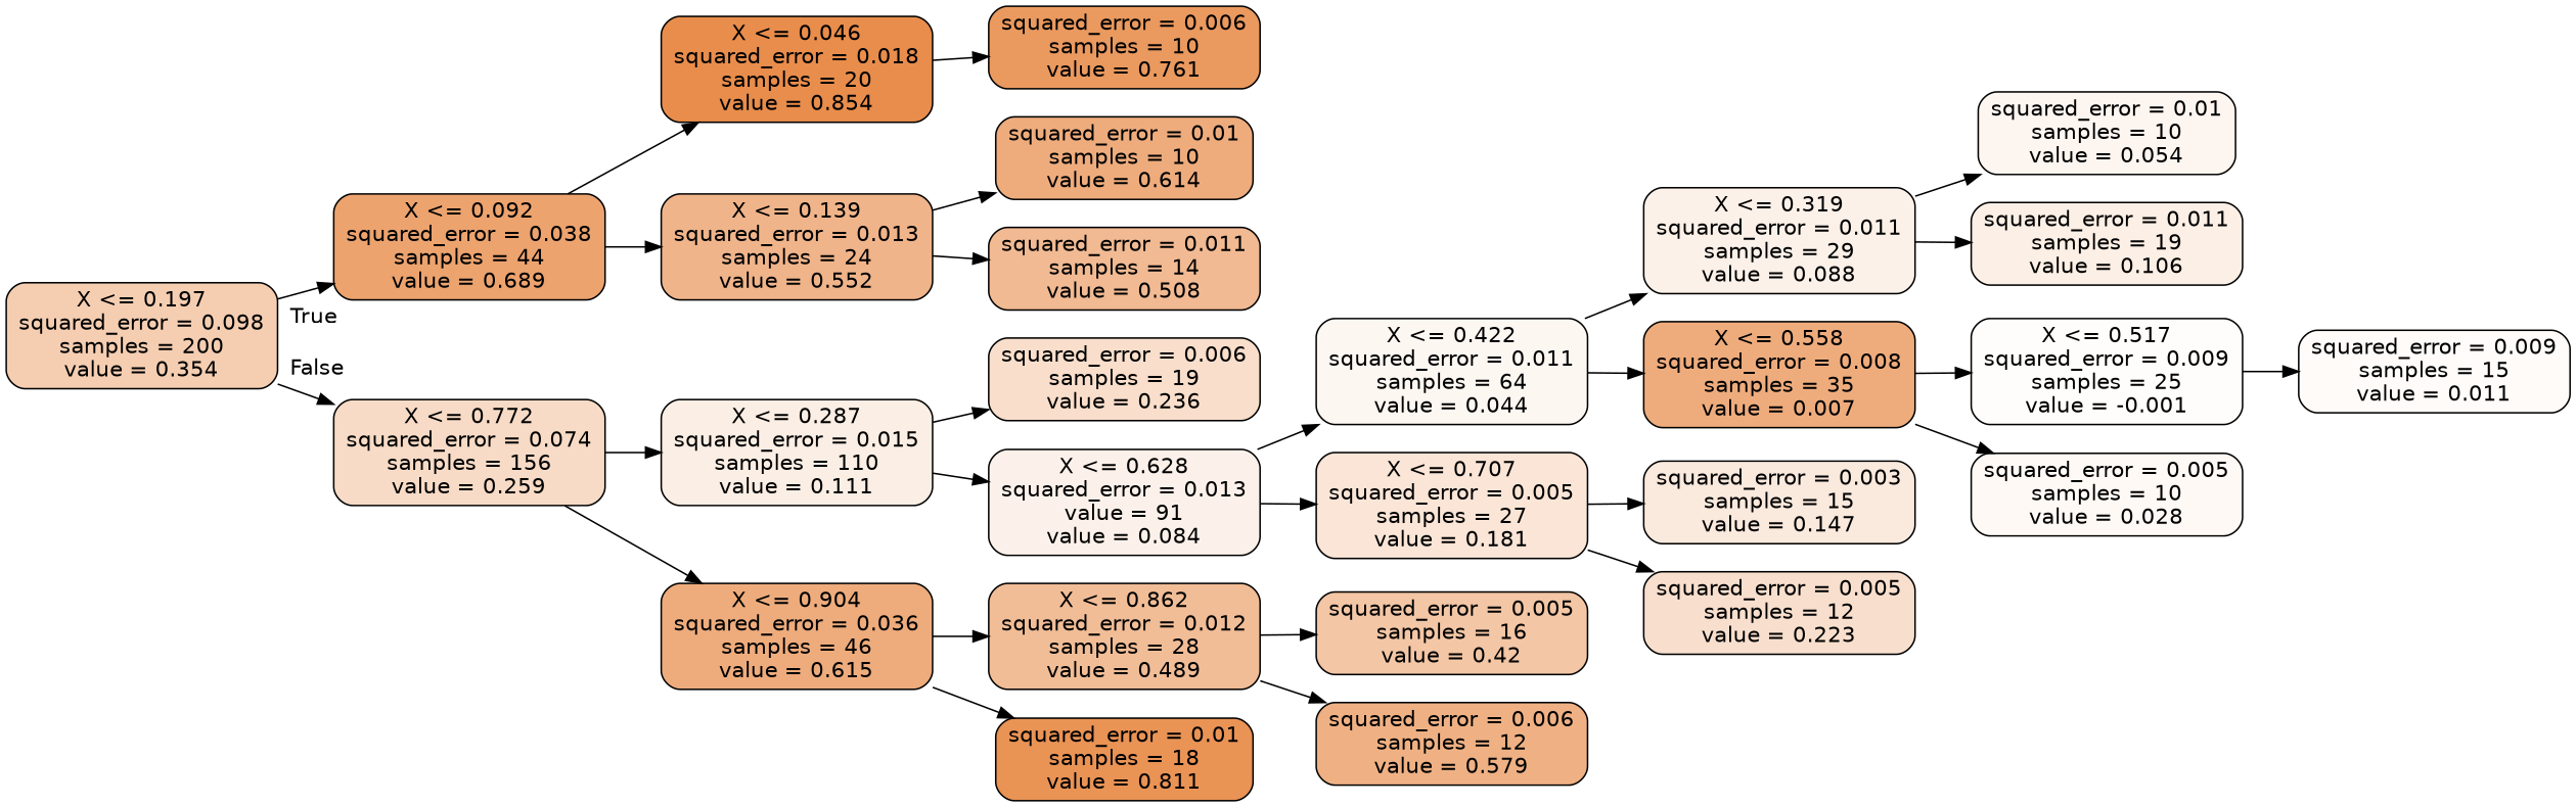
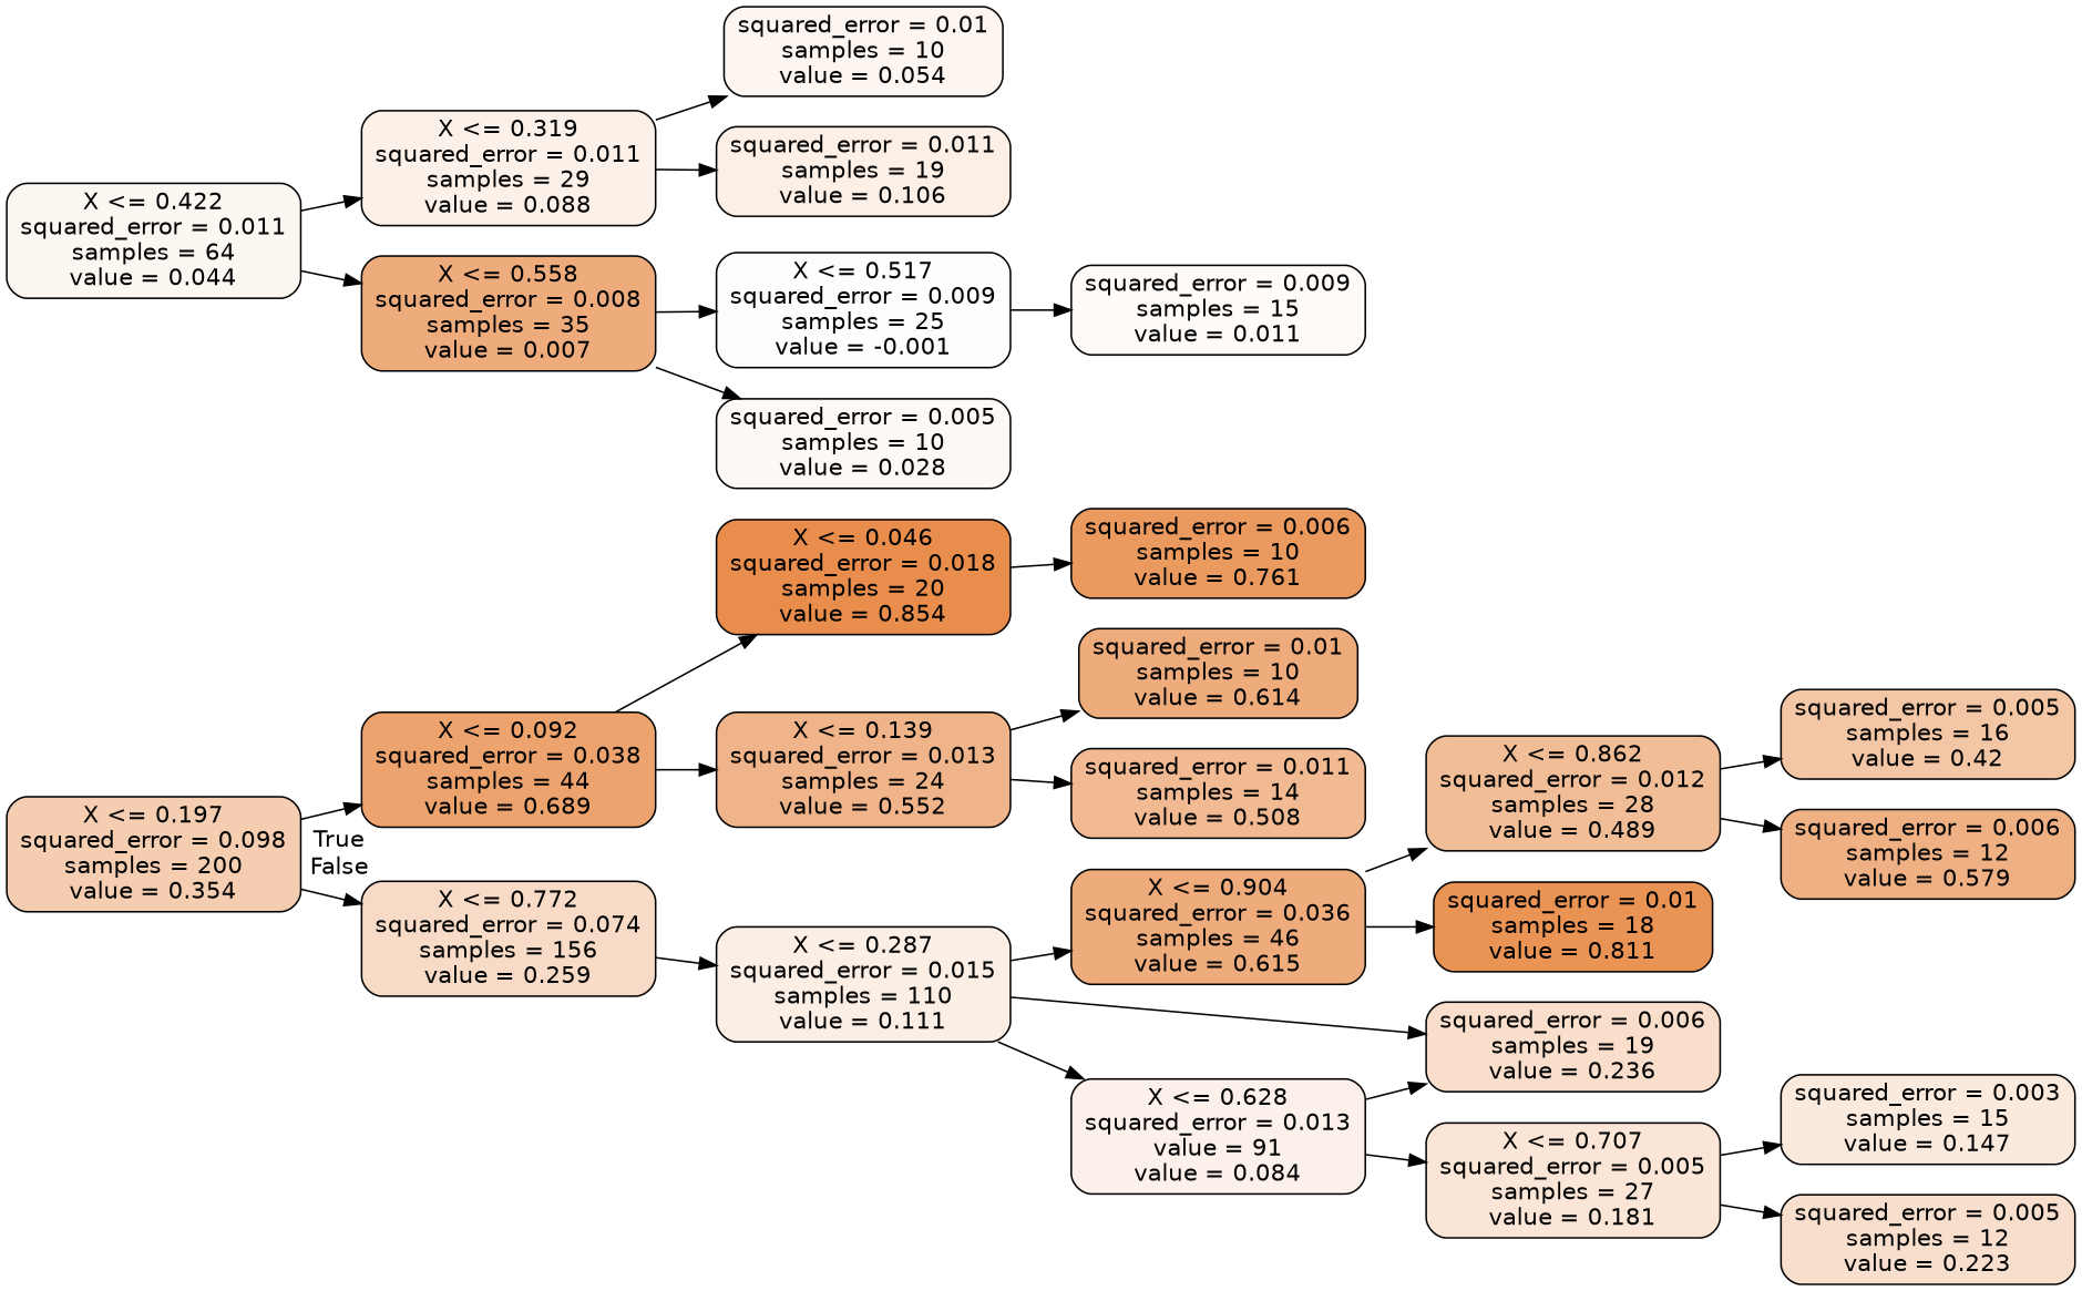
  digraph {
    rankdir=LR
    node [color=black fillcolor="#eeac7d" fontname=helvetica shape=box style="filled, rounded"]
    edge [fontname=helvetica]
    n1 [fillcolor="#f5ceb2" label="X <= 0.197\nsquared_error = 0.098\nsamples = 200\nvalue = 0.354"]
    n2 [fillcolor="#eca36e" label="X <= 0.092\nsquared_error = 0.038\nsamples = 44\nvalue = 0.689"]
    n3 [fillcolor="#f7dbc6" label="X <= 0.772\nsquared_error = 0.074\nsamples = 156\nvalue = 0.259"]
    n4 [fillcolor="#e88d4c" label="X <= 0.046\nsquared_error = 0.018\nsamples = 20\nvalue = 0.854"]
    n5 [fillcolor="#f0b48a" label="X <= 0.139\nsquared_error = 0.013\nsamples = 24\nvalue = 0.552"]
    n6 [fillcolor="#fbeee4" label="X <= 0.287\nsquared_error = 0.015\nsamples = 110\nvalue = 0.111"]
    n7 [label="X <= 0.904\nsquared_error = 0.036\nsamples = 46\nvalue = 0.615"]
    n8 [fillcolor="#ea995f" label="squared_error = 0.006\nsamples = 10\nvalue = 0.761"]
    n9 [label="squared_error = 0.01\nsamples = 10\nvalue = 0.614"]
    n10 [fillcolor="#f1ba93" label="squared_error = 0.011\nsamples = 14\nvalue = 0.508"]
    n11 [fillcolor="#f8decb" label="squared_error = 0.006\nsamples = 19\nvalue = 0.236"]
    n12 [fillcolor="#fcf1ea" label="X <= 0.628\nsquared_error = 0.013\nvalue = 91\nvalue = 0.084"]
    n13 [fillcolor="#f1bd97" label="X <= 0.862\nsquared_error = 0.012\nsamples = 28\nvalue = 0.489"]
    n14 [fillcolor="#e99355" label="squared_error = 0.01\nsamples = 18\nvalue = 0.811"]
    n15 [fillcolor="#fdf7f2" label="X <= 0.422\nsquared_error = 0.011\nsamples = 64\nvalue = 0.044"]
    n16 [fillcolor="#fae5d6" label="X <= 0.707\nsquared_error = 0.005\nsamples = 27\nvalue = 0.181"]
    n17 [fillcolor="#fcf1e9" label="X <= 0.319\nsquared_error = 0.011\nsamples = 29\nvalue = 0.088"]
    n18 [label="X <= 0.558\nsquared_error = 0.008\nsamples = 35\nvalue = 0.007"]
    n19 [fillcolor="#fae9dd" label="squared_error = 0.003\nsamples = 15\nvalue = 0.147"]
    n20 [fillcolor="#f8dfcd" label="squared_error = 0.005\nsamples = 12\nvalue = 0.223"]
    n21 [fillcolor="#fdf5f0" label="squared_error = 0.01\nsamples = 10\nvalue = 0.054"]
    n22 [fillcolor="#fcefe5" label="squared_error = 0.011\nsamples = 19\nvalue = 0.106"]
    n23 [fillcolor="#fefdfb" label="X <= 0.517\nsquared_error = 0.009\nsamples = 25\nvalue = -0.001"]
    n24 [fillcolor="#fef9f5" label="squared_error = 0.005\nsamples = 10\nvalue = 0.028"]
    n25 [fillcolor="#fefbf9" label="squared_error = 0.009\nsamples = 15\nvalue = 0.011"]
    n26 [fillcolor="#f3c6a5" label="squared_error = 0.005\nsamples = 16\nvalue = 0.42"]
    n27 [fillcolor="#efb184" label="squared_error = 0.006\nsamples = 12\nvalue = 0.579"]
    n1 -> n2 [headlabel=True labelangle=45 labeldistance=2.5]
    n1 -> n3 [headlabel=False labelangle=-45 labeldistance=2.5]
    n2 -> n4
    n2 -> n5
    n3 -> n6
-   n3 -> n7
+   n6 -> n7
    n4 -> n8
    n5 -> n9
    n5 -> n10
    n6 -> n11
    n6 -> n12
    n7 -> n13
    n7 -> n14
-   n12 -> n15
+   n12 -> n11
    n12 -> n16
    n13 -> n26
    n13 -> n27
    n15 -> n17
    n15 -> n18
    n16 -> n19
    n16 -> n20
    n17 -> n21
    n17 -> n22
    n18 -> n23
    n18 -> n24
    n23 -> n25
  }
